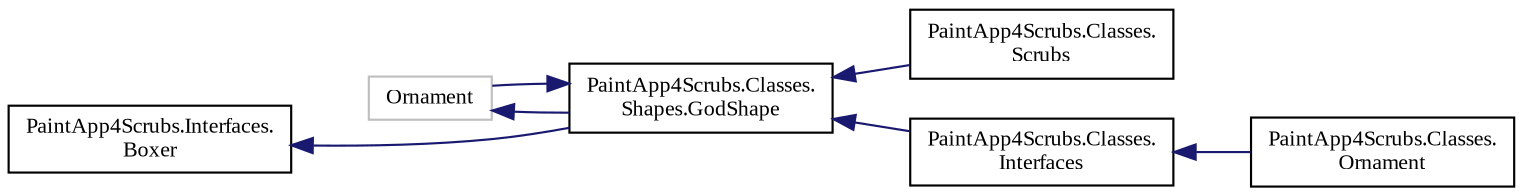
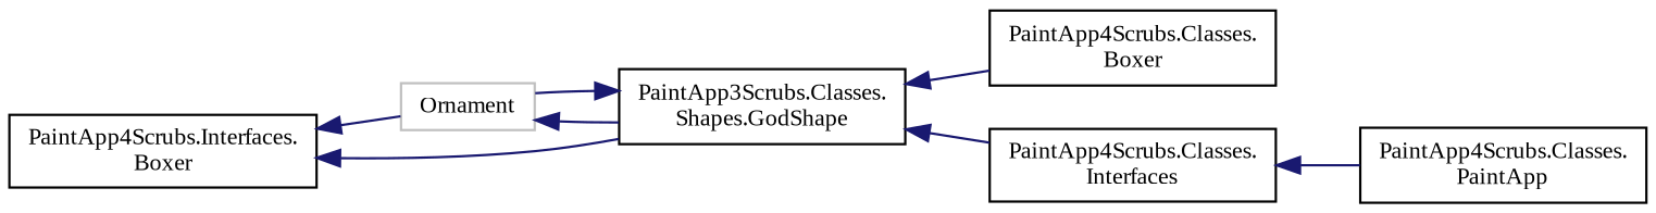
  digraph {
    fontname="Liberation Serif"
    rankdir=LR
    node [color=black fillcolor=white fontname="Liberation Serif" fontsize=10 shape=record style=filled]
    edge [color=midnightblue dir=back fontname="Liberation Serif" fontsize=10 labelfontname=Helvetica labelfontsize=10 style=solid]
    n1 [height=0.2 label="PaintApp4Scrubs.Interfaces.\lBoxer" width=0.4]
    n2 [color=grey75 height=0.2 label=Ornament width=0.4]
-   n3 [height=0.2 label="PaintApp4Scrubs.Classes.\lShapes.GodShape" width=0.4]
-   n4 [height=0.2 label="PaintApp4Scrubs.Classes.\lScrubs" width=0.4]
+   n3 [height=0.2 label="PaintApp3Scrubs.Classes.\lShapes.GodShape" width=0.4]
+   n4 [height=0.2 label="PaintApp4Scrubs.Classes.\lBoxer" width=0.4]
    n5 [height=0.2 label="PaintApp4Scrubs.Classes.\lInterfaces" width=0.4]
-   n6 [height=0.2 label="PaintApp4Scrubs.Classes.\lOrnament" width=0.4]
+   n6 [height=0.2 label="PaintApp4Scrubs.Classes.\lPaintApp" width=0.4]
+   n1 -> n2
    n1 -> n3
    n2 -> n3
    n3 -> n2
    n3 -> n4
    n3 -> n5
    n5 -> n6
  }
